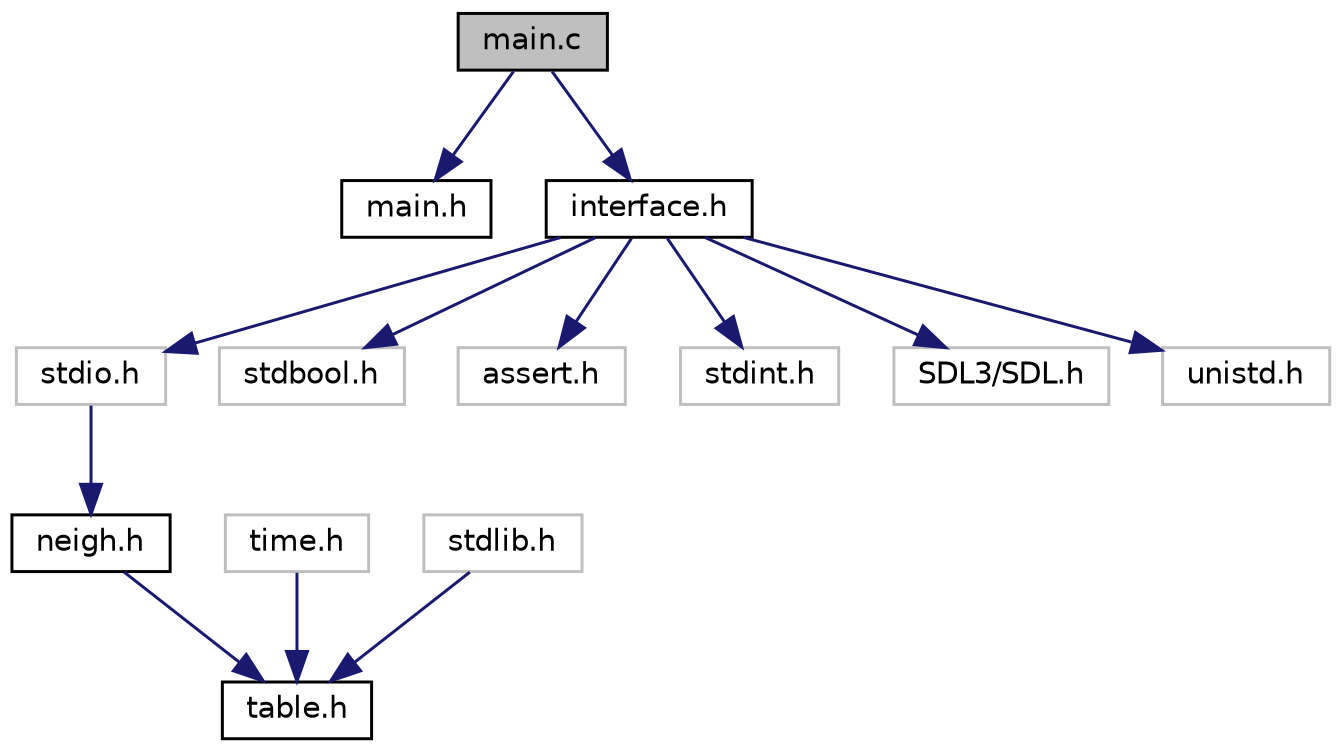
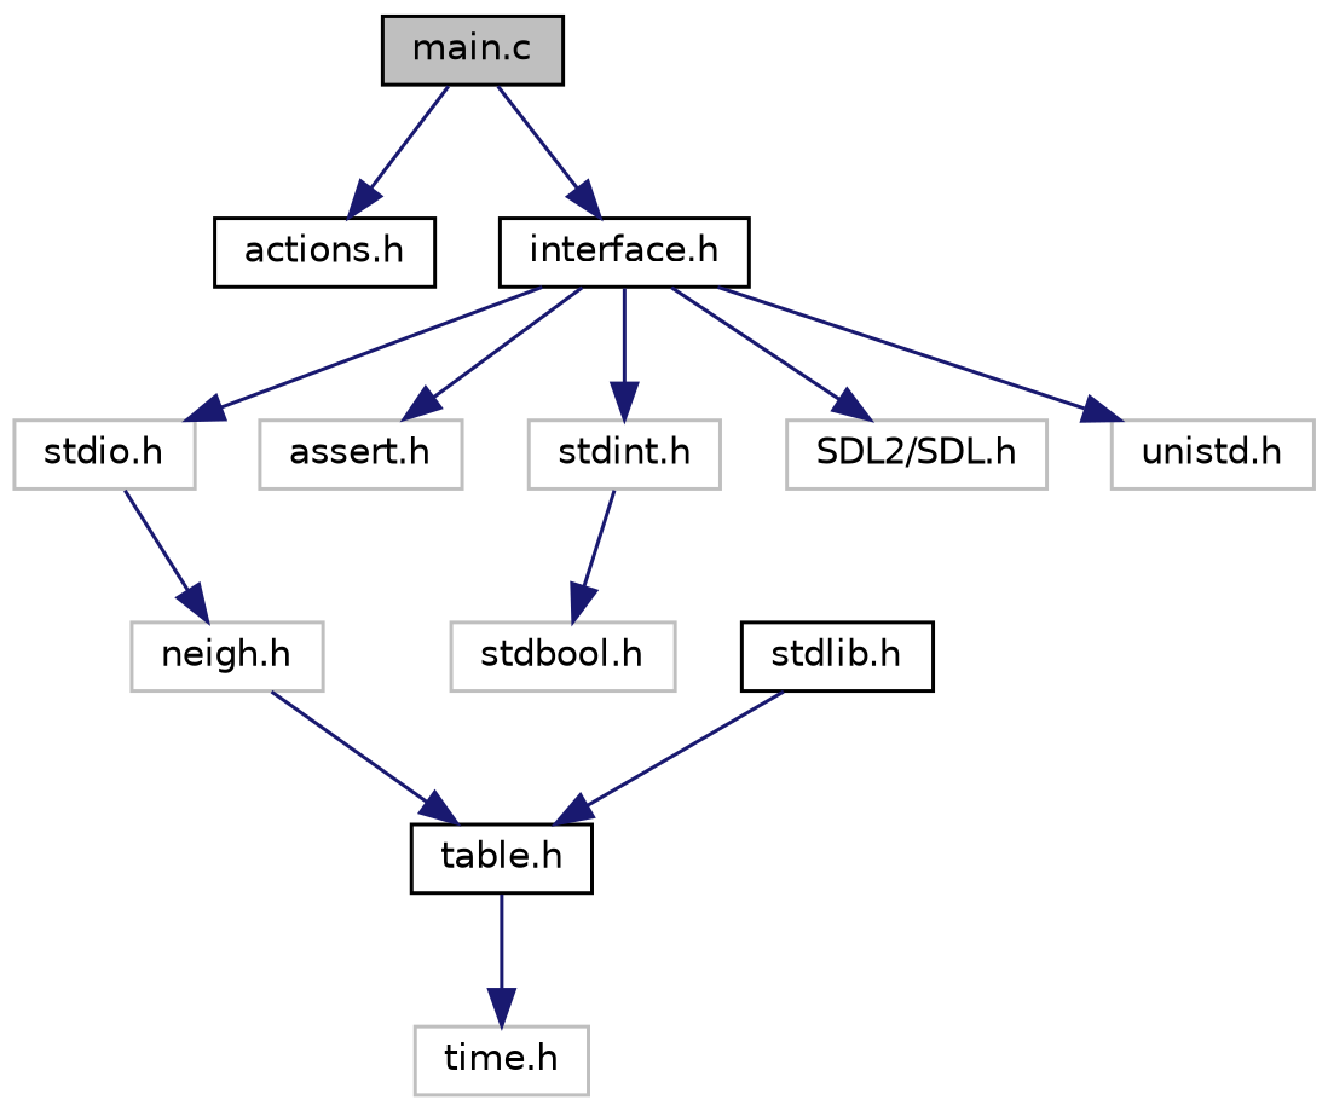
  digraph {
    node [color=grey75 fillcolor=white fontname=Helvetica fontsize=10 shape=record style=filled]
    edge [color=midnightblue fontname=Helvetica fontsize=10 labelfontname=Helvetica labelfontsize=10 style=solid]
    n1 [color=black fillcolor=grey75 fontcolor=black height=0.2 label="main.c" width=0.4]
-   n2 [color=black height=0.2 label="main.h" width=0.4]
+   n2 [color=black height=0.2 label="actions.h" width=0.4]
    n3 [color=black height=0.2 label="interface.h" width=0.4]
    n4 [height=0.2 label="stdio.h" width=0.4]
    n5 [height=0.2 label="stdbool.h" width=0.4]
    n6 [height=0.2 label="assert.h" width=0.4]
    n7 [height=0.2 label="stdint.h" width=0.4]
-   n8 [height=0.2 label="SDL3/SDL.h" width=0.4]
+   n8 [height=0.2 label="SDL2/SDL.h" width=0.4]
    n9 [height=0.2 label="unistd.h" width=0.4]
-   n10 [color=black height=0.2 label="neigh.h" width=0.4]
+   n10 [height=0.2 label="neigh.h" width=0.4]
    n11 [color=black height=0.2 label="table.h" width=0.4]
    n12 [height=0.2 label="time.h" width=0.4]
-   n13 [height=0.2 label="stdlib.h" width=0.4]
+   n13 [color=black height=0.2 label="stdlib.h" width=0.4]
    n1 -> n2
    n1 -> n3
    n3 -> n4
-   n3 -> n5
+   n7 -> n5
    n3 -> n6
    n3 -> n7
    n3 -> n8
    n3 -> n9
    n4 -> n10
    n10 -> n11
-   n12 -> n11
+   n11 -> n12
    n13 -> n11
  }
